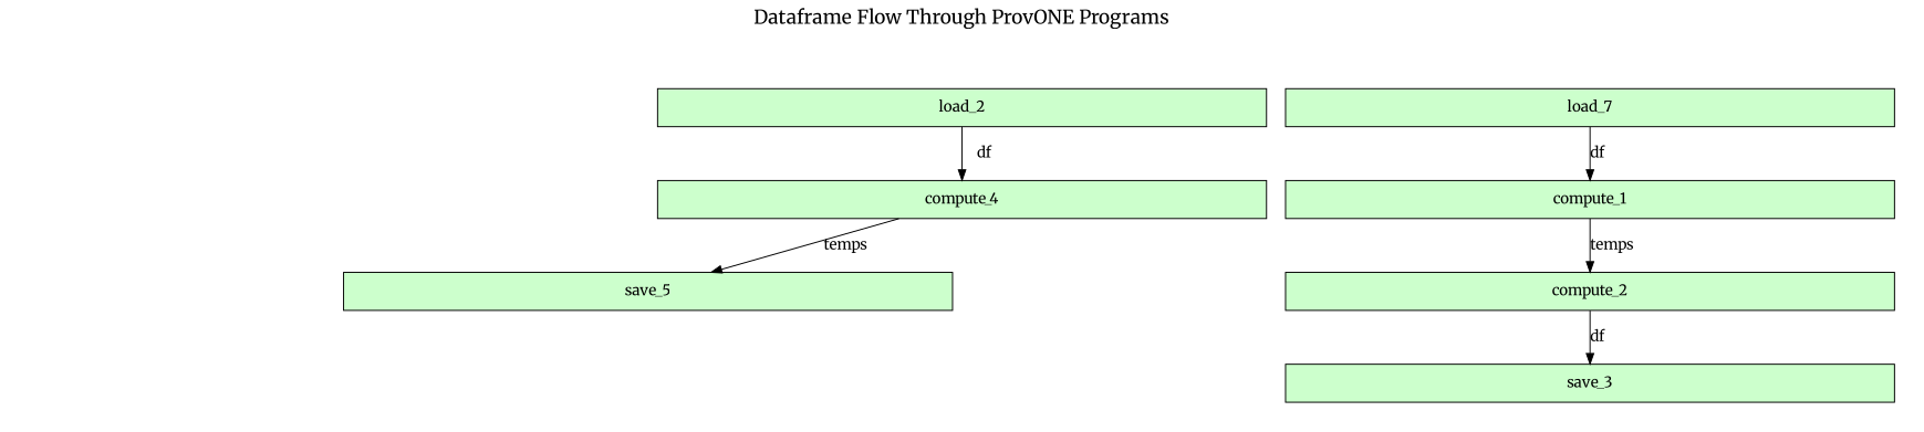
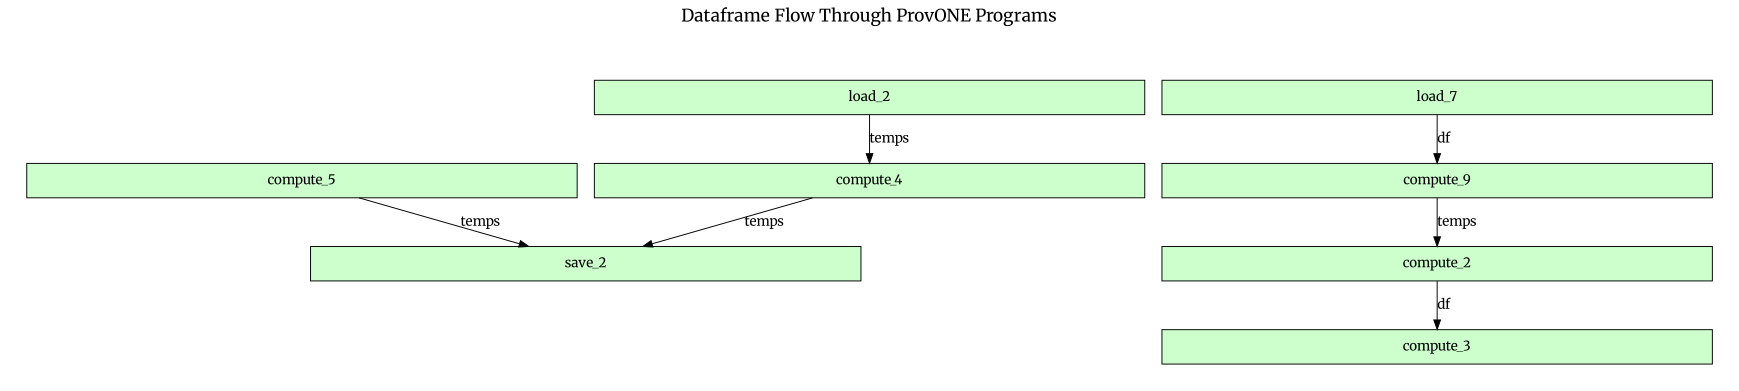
  digraph {
    fontname=Merriweather
    fontsize=18
    label="Dataframe Flow Through ProvONE Programs"
    labelloc=t
    rankdir=TB
    node [fillcolor="#CCFFCC" fontname=Merriweather peripheries=1 shape=box style=filled]
    edge [fontname=Merriweather]
    n1 [label=load_7 width=8]
-   n2 [label=compute_1 width=8]
+   n2 [label=compute_9 width=8]
    n3 [label=compute_2 width=8]
-   n4 [label=save_3 width=8]
+   n4 [label=compute_3 width=8]
    n5 [label=load_2 width=8]
    n6 [label=compute_4 width=8]
-   n8 [label=save_5 width=8]
+   n7 [label=compute_5 width=8]
+   n8 [label=save_2 width=8]
    subgraph cluster_1 {
      color=white
      label=""
      penwidth=0
      subgraph cluster_2 {
        color=white
        label=""
        penwidth=0
        n1
        n2
        n3
        n4
        n5
        n6
+       n7
        n8
      }
    }
    n1 -> n2 [label=df]
    n2 -> n3 [label=temps]
    n3 -> n4 [label=df]
-   n5 -> n6 [label=df]
+   n5 -> n6 [label=temps]
    n6 -> n8 [label=temps]
+   n7 -> n8 [label=temps]
  }
